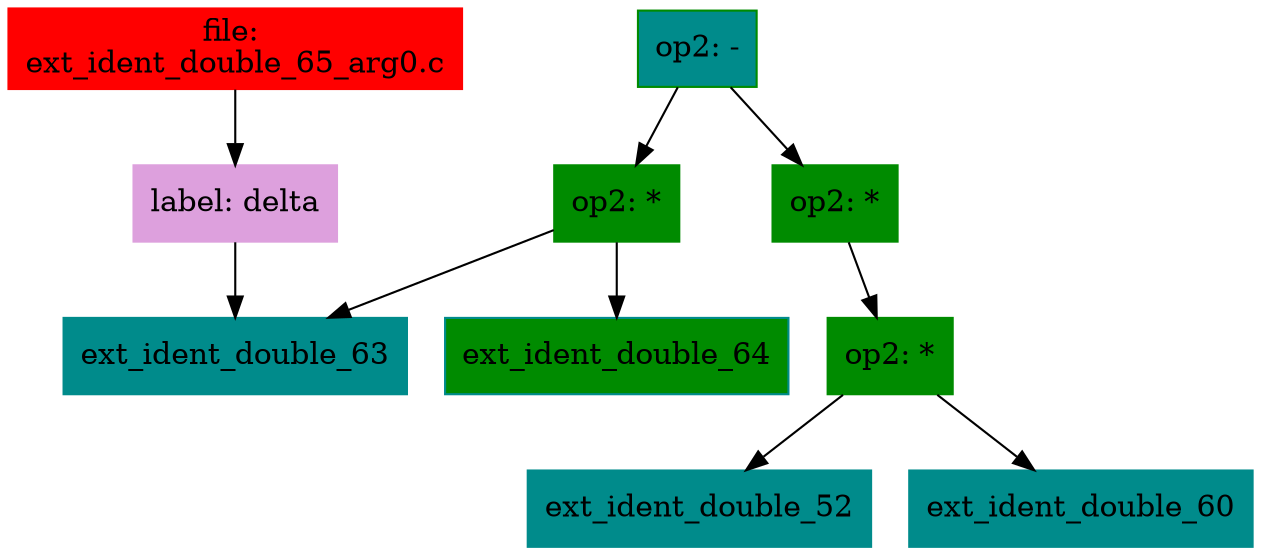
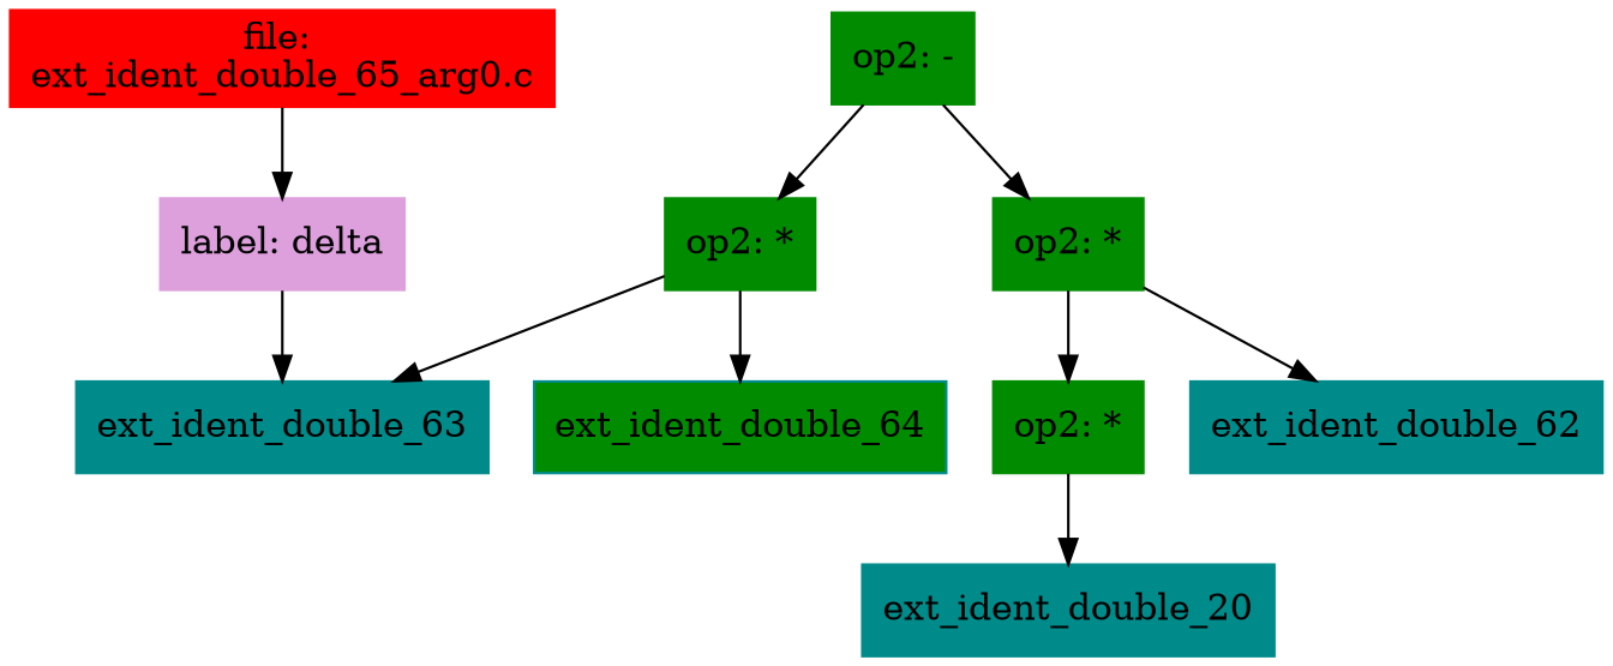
  digraph {
    node [color=cyan4 shape=box style=filled]
    n1 [color=red label="file: \next_ident_double_65_arg0.c"]
    n2 [color=plum label="label: delta"]
    n3 [label=ext_ident_double_63]
-   n4 [color=green4 label="op2: -" fillcolor=cyan4]
+   n4 [color=green4 label="op2: -"]
    n5 [color=green4 label="op2: *"]
    n6 [color=green4 label="op2: *"]
    n7 [color=green4 label="op2: *"]
+   n8 [label=ext_ident_double_62]
    n9 [fillcolor=green4 label=ext_ident_double_64]
-   n10 [label=ext_ident_double_52]
-   n11 [label=ext_ident_double_60]
+   n11 [label=ext_ident_double_20]
    n1 -> n2
    n2 -> n3
    n4 -> n5
    n4 -> n6
    n5 -> n7
+   n5 -> n8
    n6 -> n3
    n6 -> n9
-   n7 -> n10
    n7 -> n11
  }
